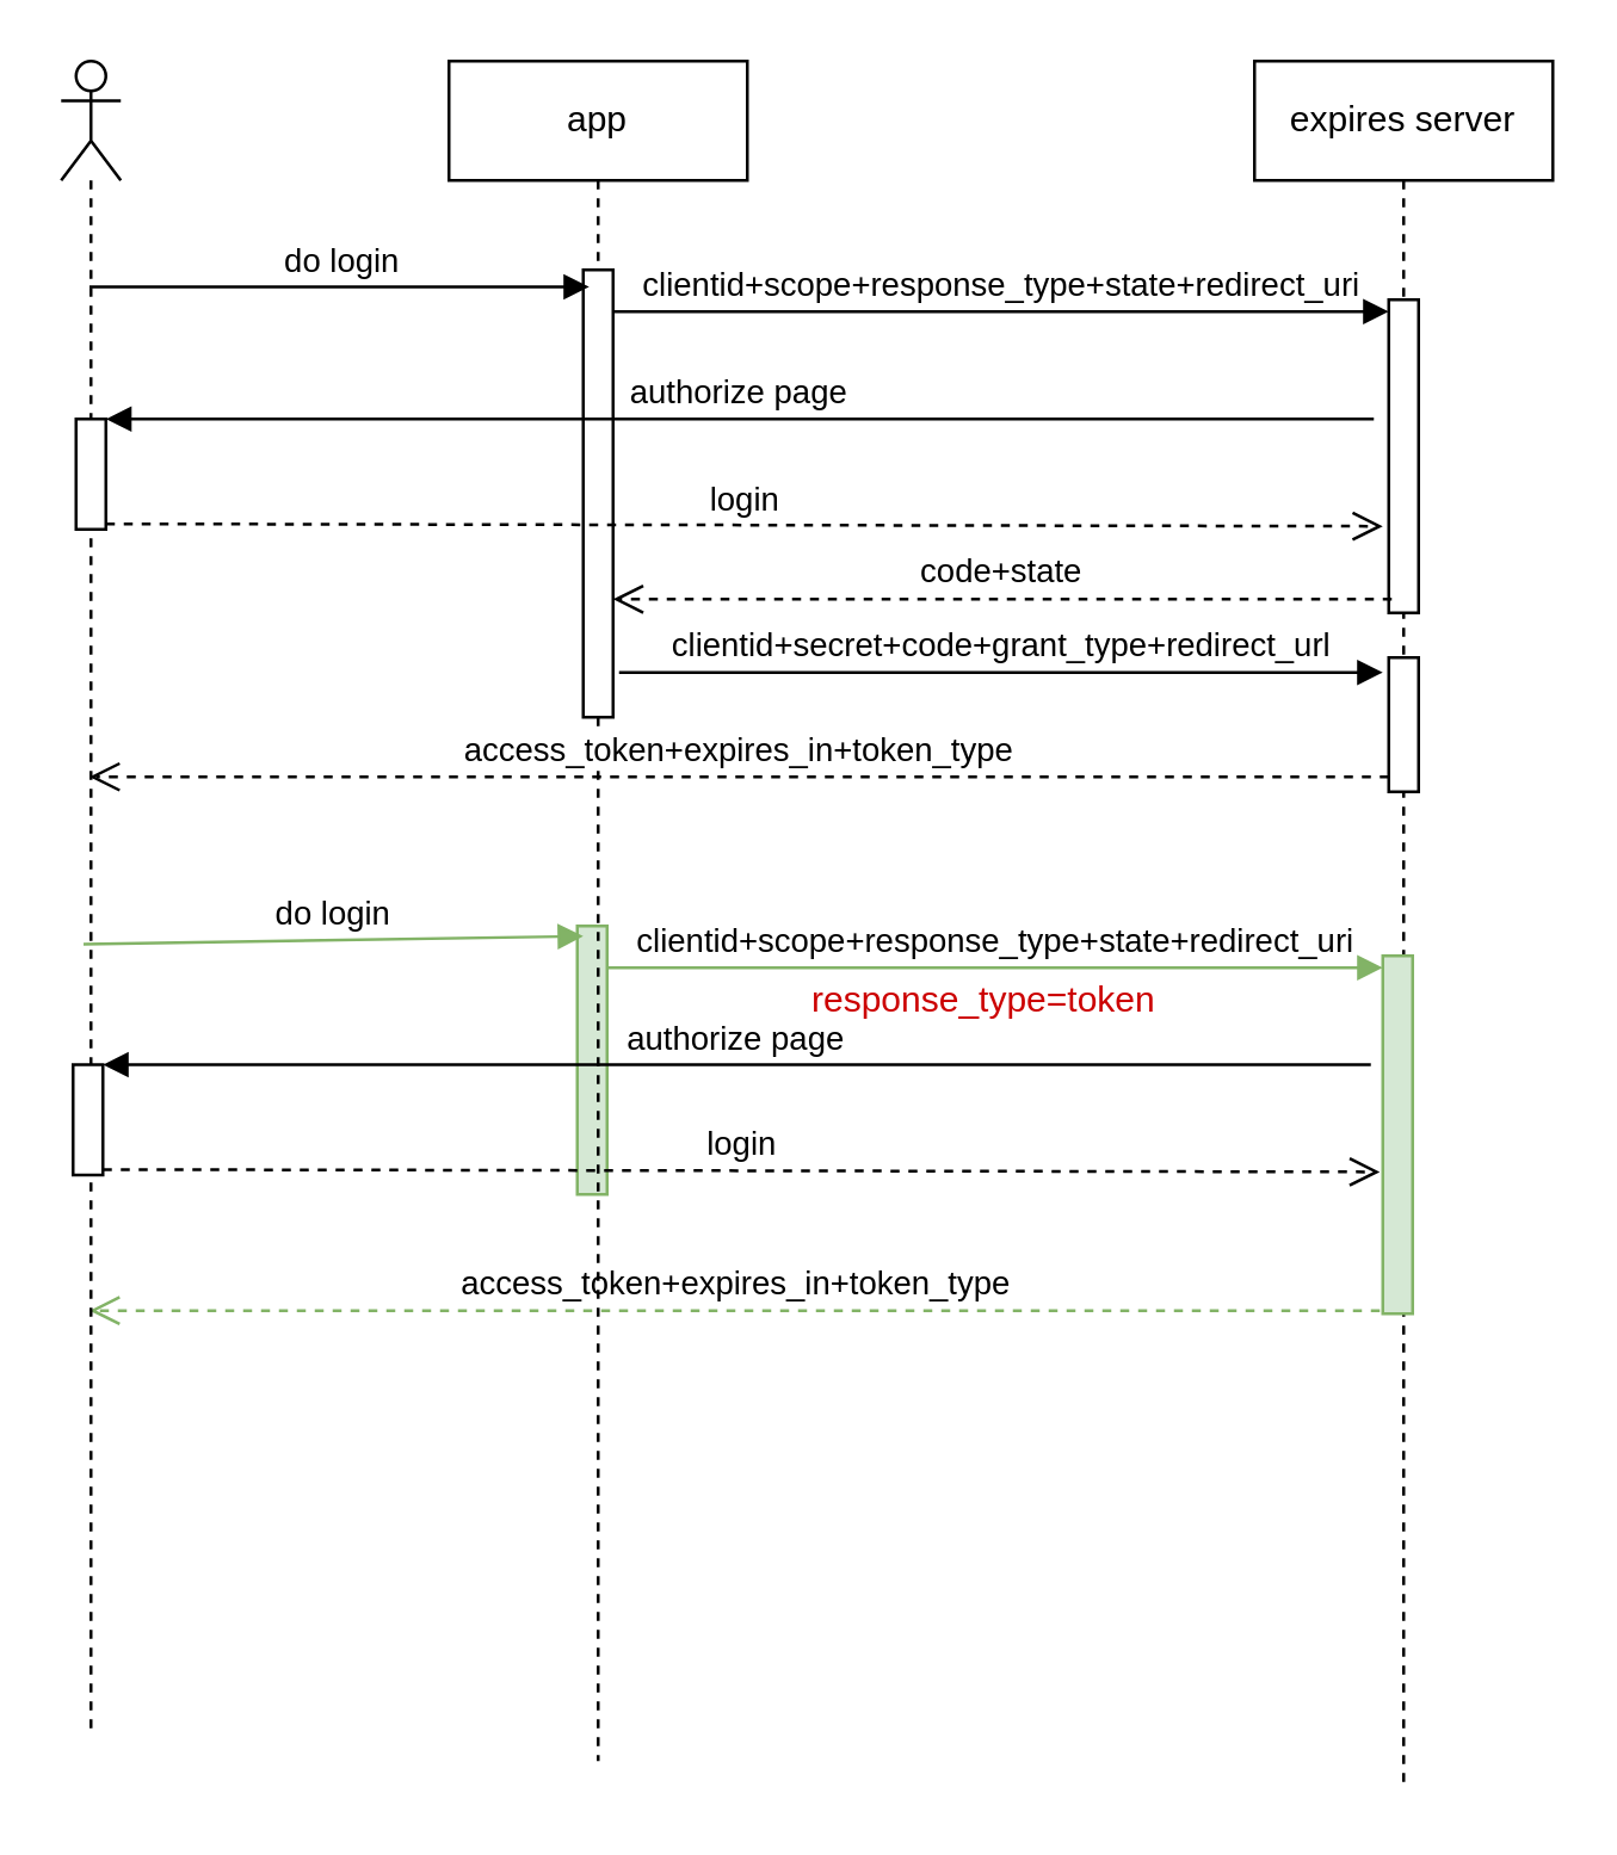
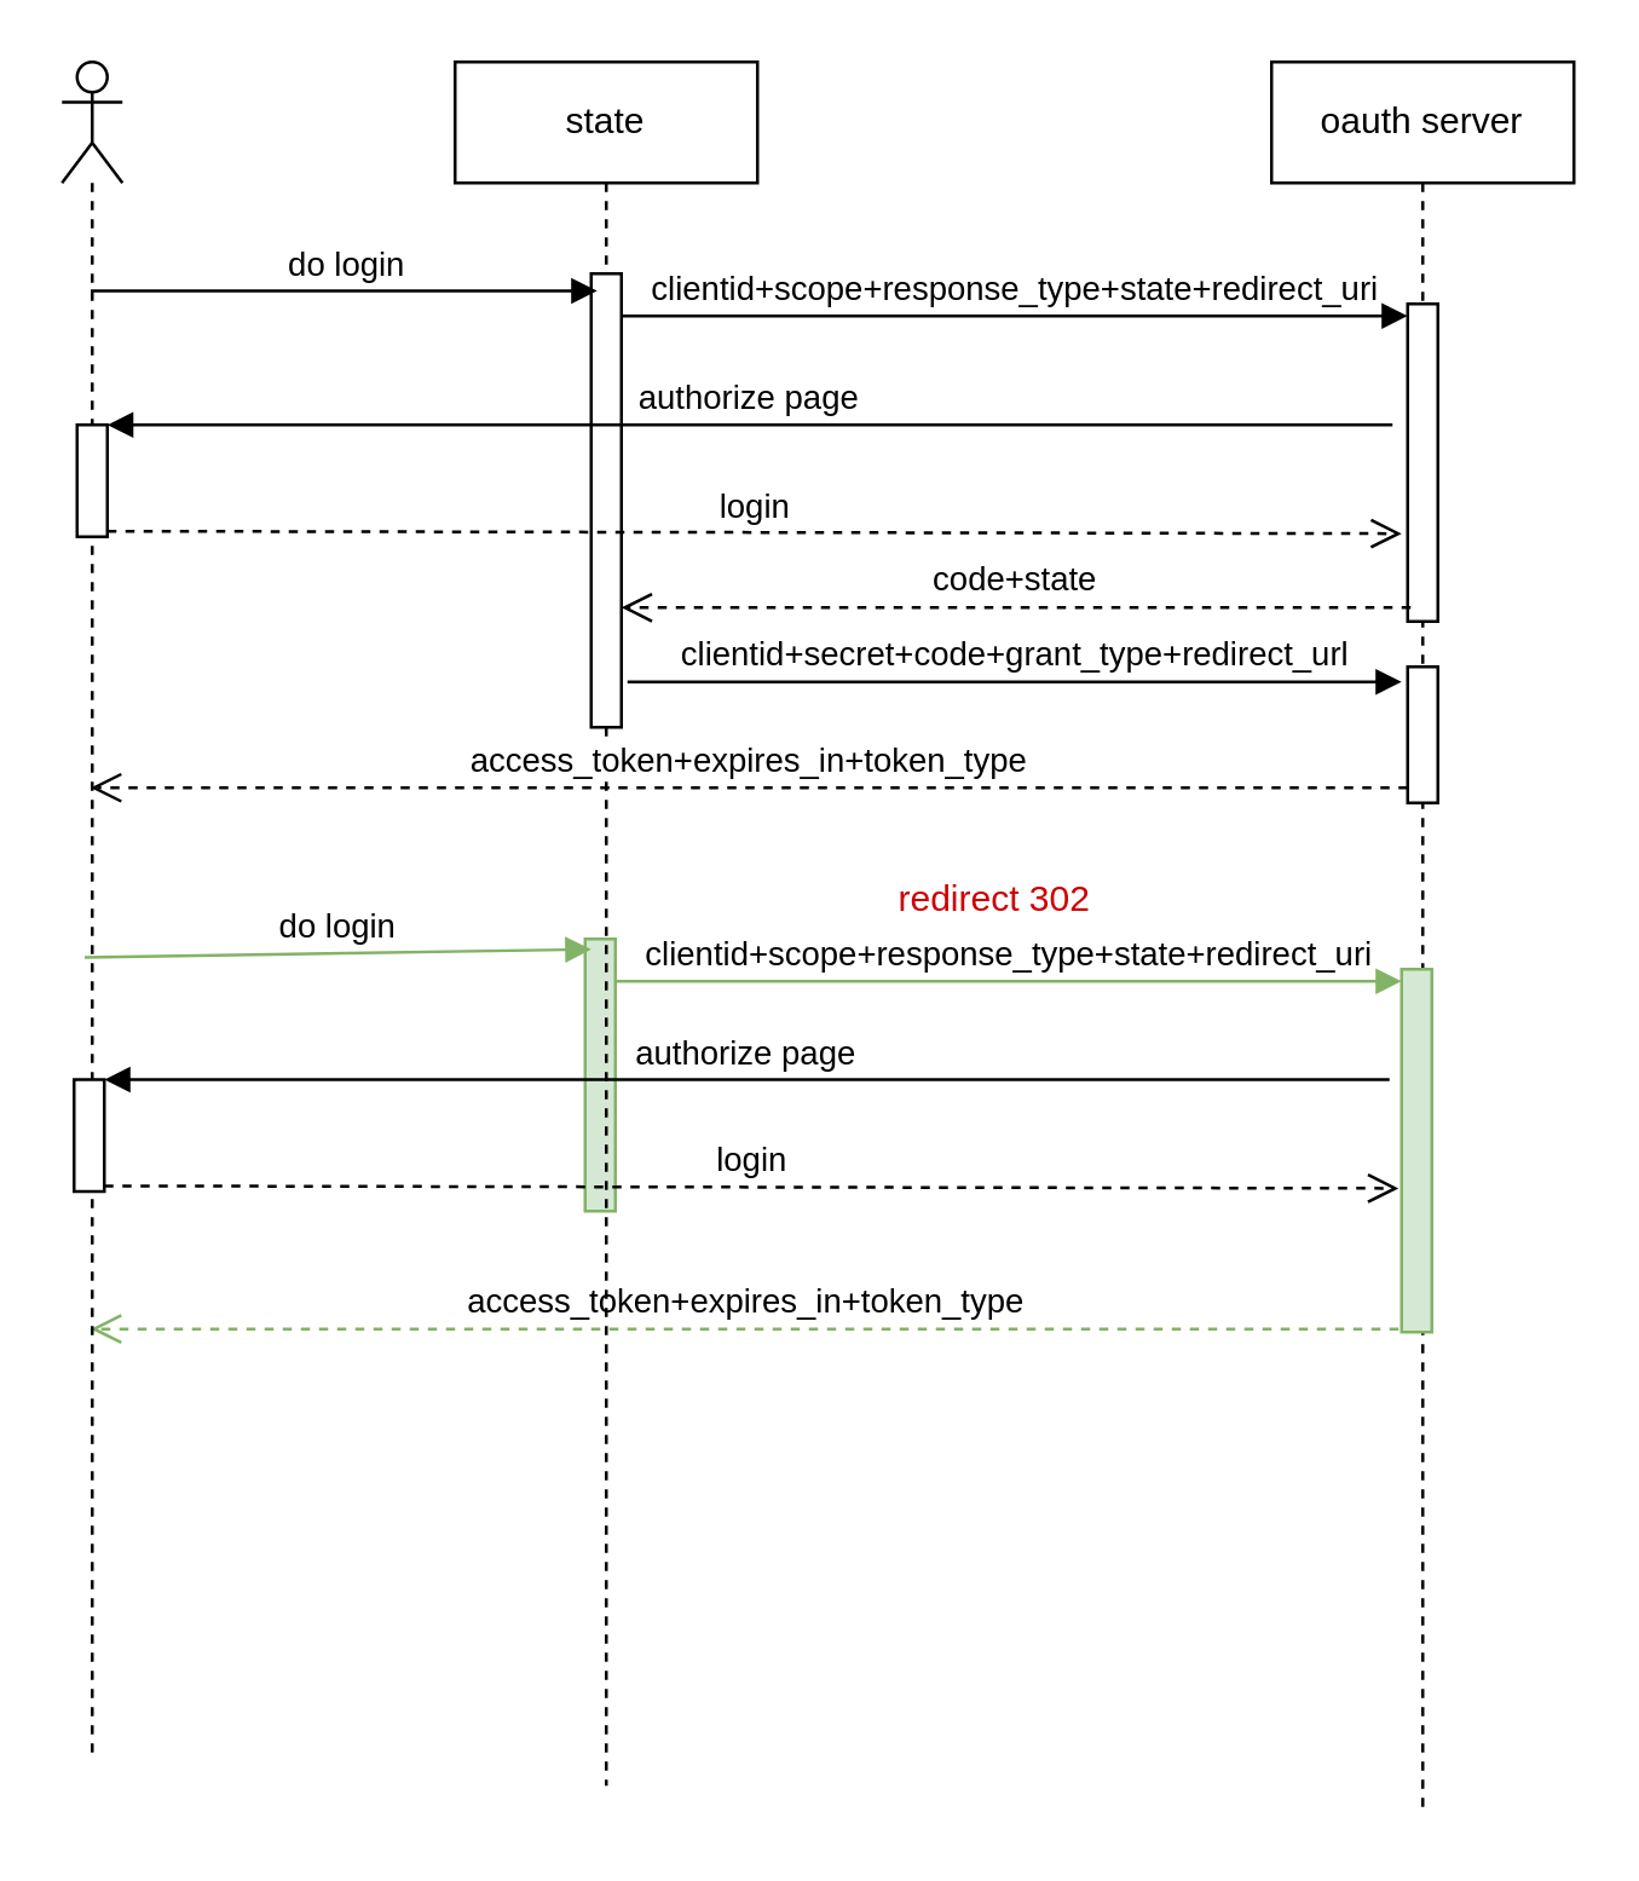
  <mxCell id="0" />
  <mxCell id="1" parent="0" />
- <mxCell id="2" value="expires server" style="shape=umlLifeline;perimeter=lifelinePerimeter;whiteSpace=wrap;html=1;container=1;collapsible=0;recursiveResize=0;outlineConnect=0;" vertex="1" parent="1"><mxGeometry x="420" y="20" width="100" height="580" as="geometry" /></mxCell>
+ <mxCell id="2" value="oauth server" style="shape=umlLifeline;perimeter=lifelinePerimeter;whiteSpace=wrap;html=1;container=1;collapsible=0;recursiveResize=0;outlineConnect=0;" vertex="1" parent="1"><mxGeometry x="420" y="20" width="100" height="580" as="geometry" /></mxCell>
  <mxCell id="3" value="" style="html=1;points=[];perimeter=orthogonalPerimeter;" vertex="1" parent="2"><mxGeometry x="45" y="80" width="10" height="105" as="geometry" /></mxCell>
  <mxCell id="4" value="" style="html=1;points=[];perimeter=orthogonalPerimeter;fillColor=#d5e8d4;strokeColor=#82b366;" vertex="1" parent="2"><mxGeometry x="43" y="300" width="10" height="120" as="geometry" /></mxCell>
  <mxCell id="5" value="" style="html=1;points=[];perimeter=orthogonalPerimeter;fillColor=#d5e8d4;strokeColor=#82b366;" vertex="1" parent="2"><mxGeometry x="-227" y="290" width="10" height="90" as="geometry" /></mxCell>
  <mxCell id="6" value="do login" style="html=1;verticalAlign=bottom;endArrow=block;entryX=0.2;entryY=0.038;entryDx=0;entryDy=0;entryPerimeter=0;fillColor=#d5e8d4;strokeColor=#82b366;" edge="1" parent="2" target="5"><mxGeometry width="80" relative="1" as="geometry"><mxPoint x="-392.5" y="296.08" as="sourcePoint" /><mxPoint x="-312" y="420" as="targetPoint" /></mxGeometry></mxCell>
  <mxCell id="7" value="clientid+scope+response_type+state+redirect_uri" style="html=1;verticalAlign=bottom;endArrow=block;exitX=1;exitY=0.85;exitDx=0;exitDy=0;exitPerimeter=0;fillColor=#d5e8d4;strokeColor=#82b366;" edge="1" parent="2"><mxGeometry width="80" relative="1" as="geometry"><mxPoint x="-217" y="304" as="sourcePoint" /><mxPoint x="43" y="304" as="targetPoint" /></mxGeometry></mxCell>
  <mxCell id="8" value="access_token+expires_in+token_type" style="html=1;verticalAlign=bottom;endArrow=open;dashed=1;endSize=8;exitX=0.1;exitY=0.857;exitDx=0;exitDy=0;exitPerimeter=0;fillColor=#d5e8d4;strokeColor=#82b366;" edge="1" parent="2" target="10"><mxGeometry relative="1" as="geometry"><mxPoint x="42" y="418.99" as="sourcePoint" /><mxPoint x="-217" y="418.99" as="targetPoint" /></mxGeometry></mxCell>
  <mxCell id="9" value="" style="html=1;points=[];perimeter=orthogonalPerimeter;" vertex="1" parent="2"><mxGeometry x="45" y="200" width="10" height="45" as="geometry" /></mxCell>
  <mxCell id="10" value="" style="shape=umlLifeline;participant=umlActor;perimeter=lifelinePerimeter;whiteSpace=wrap;html=1;container=1;collapsible=0;recursiveResize=0;verticalAlign=top;spacingTop=36;labelBackgroundColor=#ffffff;outlineConnect=0;" vertex="1" parent="1"><mxGeometry x="20" y="20" width="20" height="560" as="geometry" /></mxCell>
  <mxCell id="11" value="" style="html=1;points=[];perimeter=orthogonalPerimeter;fontColor=#CC0000;" vertex="1" parent="10"><mxGeometry x="5" y="120" width="10" height="37" as="geometry" /></mxCell>
  <mxCell id="12" value="" style="html=1;points=[];perimeter=orthogonalPerimeter;fontColor=#CC0000;" vertex="1" parent="10"><mxGeometry x="4" y="336.5" width="10" height="37" as="geometry" /></mxCell>
  <mxCell id="13" value="authorize page" style="html=1;verticalAlign=bottom;endArrow=block;entryX=1;entryY=0;fontColor=#000000;" edge="1" parent="10" target="12"><mxGeometry relative="1" as="geometry"><mxPoint x="439" y="336.5" as="sourcePoint" /></mxGeometry></mxCell>
  <mxCell id="14" value="login" style="html=1;verticalAlign=bottom;endArrow=open;dashed=1;endSize=8;exitX=1;exitY=0.95;fontColor=#000000;entryX=0;entryY=0.783;entryDx=0;entryDy=0;entryPerimeter=0;" edge="1" parent="10" source="12"><mxGeometry relative="1" as="geometry"><mxPoint x="442" y="372.46" as="targetPoint" /></mxGeometry></mxCell>
- <mxCell id="15" value="app" style="shape=umlLifeline;perimeter=lifelinePerimeter;whiteSpace=wrap;html=1;container=1;collapsible=0;recursiveResize=0;outlineConnect=0;" vertex="1" parent="1"><mxGeometry x="150" y="20" width="100" height="570" as="geometry" /></mxCell>
+ <mxCell id="15" value="state" style="shape=umlLifeline;perimeter=lifelinePerimeter;whiteSpace=wrap;html=1;container=1;collapsible=0;recursiveResize=0;outlineConnect=0;" vertex="1" parent="1"><mxGeometry x="150" y="20" width="100" height="570" as="geometry" /></mxCell>
  <mxCell id="16" value="" style="html=1;points=[];perimeter=orthogonalPerimeter;" vertex="1" parent="15"><mxGeometry x="45" y="70" width="10" height="150" as="geometry" /></mxCell>
  <mxCell id="17" value="do login" style="html=1;verticalAlign=bottom;endArrow=block;entryX=0.2;entryY=0.038;entryDx=0;entryDy=0;entryPerimeter=0;" edge="1" parent="1" source="10" target="16"><mxGeometry width="80" relative="1" as="geometry"><mxPoint x="60" y="90" as="sourcePoint" /><mxPoint x="110" y="220" as="targetPoint" /></mxGeometry></mxCell>
  <mxCell id="18" value="clientid+scope+response_type+state+redirect_uri" style="html=1;verticalAlign=bottom;endArrow=block;exitX=1;exitY=0.85;exitDx=0;exitDy=0;exitPerimeter=0;" edge="1" parent="1"><mxGeometry width="80" relative="1" as="geometry"><mxPoint x="205" y="104" as="sourcePoint" /><mxPoint x="465" y="104" as="targetPoint" /></mxGeometry></mxCell>
  <mxCell id="19" value="code+state" style="html=1;verticalAlign=bottom;endArrow=open;dashed=1;endSize=8;exitX=0.1;exitY=0.857;exitDx=0;exitDy=0;exitPerimeter=0;" edge="1" parent="1"><mxGeometry relative="1" as="geometry"><mxPoint x="466" y="200.41" as="sourcePoint" /><mxPoint x="205" y="200.41" as="targetPoint" /></mxGeometry></mxCell>
  <mxCell id="20" value="clientid+secret+code+grant_type+redirect_url" style="html=1;verticalAlign=bottom;endArrow=block;exitX=1.2;exitY=0.756;exitDx=0;exitDy=0;exitPerimeter=0;" edge="1" parent="1"><mxGeometry width="80" relative="1" as="geometry"><mxPoint x="207" y="224.96" as="sourcePoint" /><mxPoint x="463" y="224.96" as="targetPoint" /></mxGeometry></mxCell>
  <mxCell id="21" value="access_token+expires_in+token_type" style="html=1;verticalAlign=bottom;endArrow=open;dashed=1;endSize=8;" edge="1" parent="1" source="9" target="10"><mxGeometry relative="1" as="geometry"><mxPoint x="560" y="240" as="sourcePoint" /><mxPoint x="70" y="270" as="targetPoint" /><Array as="points"><mxPoint x="330" y="260" /></Array></mxGeometry></mxCell>
- <mxCell id="22" value="response_type=token" style="text;html=1;resizable=0;points=[];autosize=1;align=left;verticalAlign=top;spacingTop=-4;fontColor=#CC0000;" vertex="1" parent="1"><mxGeometry x="270" y="325" width="130" height="20" as="geometry" /></mxCell>
+ <mxCell id="23" value="redirect 302" style="text;html=1;resizable=0;points=[];autosize=1;align=left;verticalAlign=top;spacingTop=-4;fontColor=#CC0000;" vertex="1" parent="1"><mxGeometry x="295" y="287" width="80" height="20" as="geometry" /></mxCell>
  <mxCell id="24" value="authorize page" style="html=1;verticalAlign=bottom;endArrow=block;entryX=1;entryY=0;fontColor=#000000;" edge="1" target="11" parent="1"><mxGeometry relative="1" as="geometry"><mxPoint x="460" y="140" as="sourcePoint" /></mxGeometry></mxCell>
  <mxCell id="25" value="login" style="html=1;verticalAlign=bottom;endArrow=open;dashed=1;endSize=8;exitX=1;exitY=0.95;fontColor=#000000;entryX=0;entryY=0.783;entryDx=0;entryDy=0;entryPerimeter=0;" edge="1" source="11" parent="1"><mxGeometry relative="1" as="geometry"><mxPoint x="463" y="175.96" as="targetPoint" /></mxGeometry></mxCell>
